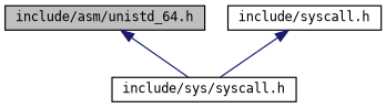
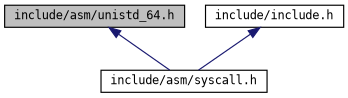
  digraph {
    fontname="DejaVu Sans Mono"
    node [color=black fillcolor=white fontname="DejaVu Sans Mono" fontsize=10 shape=record style=filled]
    edge [color=midnightblue dir=back fontname="DejaVu Sans Mono" fontsize=10 labelfontname=Helvetica labelfontsize=10 style=solid]
    n1 [fillcolor=grey75 fontcolor=black height=0.2 label="include/asm/unistd_64.h" width=0.4]
-   n2 [height=0.2 label="include/sys/syscall.h" width=0.4]
-   n3 [height=0.2 label="include/syscall.h" width=0.4]
+   n2 [height=0.2 label="include/asm/syscall.h" width=0.4]
+   n3 [height=0.2 label="include/include.h" width=0.4]
    n1 -> n2
    n3 -> n2
  }
